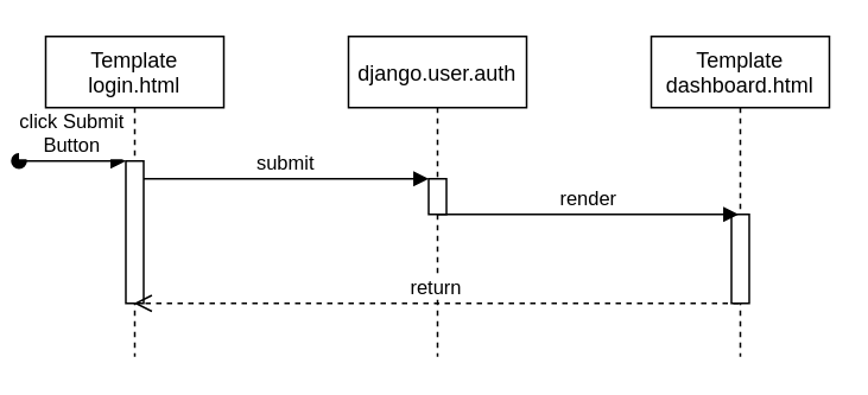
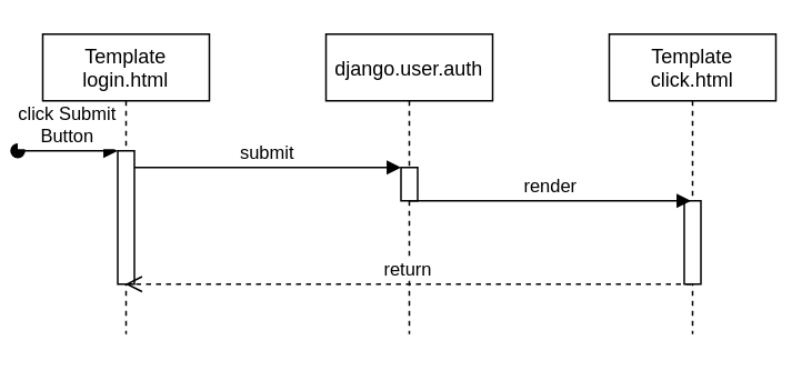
  <mxCell id="0" />
  <mxCell id="1" parent="0" />
  <mxCell id="2" value="Template&#10;login.html" style="shape=umlLifeline;perimeter=lifelinePerimeter;container=1;collapsible=0;recursiveResize=0;rounded=0;shadow=0;strokeWidth=1;" parent="1" vertex="1"><mxGeometry x="20" y="20" width="100" height="180" as="geometry" /></mxCell>
  <mxCell id="3" value="" style="points=[];perimeter=orthogonalPerimeter;rounded=0;shadow=0;strokeWidth=1;" parent="2" vertex="1"><mxGeometry x="45" y="70" width="10" height="80" as="geometry" /></mxCell>
  <mxCell id="4" value="click Submit&#10;Button" style="verticalAlign=bottom;startArrow=oval;endArrow=block;startSize=8;shadow=0;strokeWidth=1;" parent="2" target="3" edge="1"><mxGeometry relative="1" as="geometry"><mxPoint x="-15" y="70" as="sourcePoint" /></mxGeometry></mxCell>
  <mxCell id="5" value="django.user.auth" style="shape=umlLifeline;perimeter=lifelinePerimeter;container=1;collapsible=0;recursiveResize=0;rounded=0;shadow=0;strokeWidth=1;" parent="1" vertex="1"><mxGeometry x="190" y="20" width="100" height="180" as="geometry" /></mxCell>
  <mxCell id="6" value="" style="points=[];perimeter=orthogonalPerimeter;rounded=0;shadow=0;strokeWidth=1;" parent="5" vertex="1"><mxGeometry x="45" y="80" width="10" height="20" as="geometry" /></mxCell>
  <mxCell id="7" value="submit" style="verticalAlign=bottom;endArrow=block;entryX=0;entryY=0;shadow=0;strokeWidth=1;" parent="1" source="3" target="6" edge="1"><mxGeometry relative="1" as="geometry"><mxPoint x="165" y="100" as="sourcePoint" /></mxGeometry></mxCell>
- <mxCell id="8" value="Template&#10;dashboard.html" style="shape=umlLifeline;perimeter=lifelinePerimeter;container=1;collapsible=0;recursiveResize=0;rounded=0;shadow=0;strokeWidth=1;" vertex="1" parent="1"><mxGeometry x="360" y="20" width="100" height="180" as="geometry" /></mxCell>
+ <mxCell id="8" value="Template&#10;click.html" style="shape=umlLifeline;perimeter=lifelinePerimeter;container=1;collapsible=0;recursiveResize=0;rounded=0;shadow=0;strokeWidth=1;" vertex="1" parent="1"><mxGeometry x="360" y="20" width="100" height="180" as="geometry" /></mxCell>
  <mxCell id="9" value="" style="points=[];perimeter=orthogonalPerimeter;rounded=0;shadow=0;strokeWidth=1;" vertex="1" parent="8"><mxGeometry x="45" y="100" width="10" height="50" as="geometry" /></mxCell>
  <mxCell id="10" value="render" style="verticalAlign=bottom;endArrow=block;entryX=0.4;entryY=0;shadow=0;strokeWidth=1;entryDx=0;entryDy=0;entryPerimeter=0;" edge="1" parent="1" target="9"><mxGeometry relative="1" as="geometry"><mxPoint x="240" y="120" as="sourcePoint" /><mxPoint x="410" y="120" as="targetPoint" /></mxGeometry></mxCell>
  <mxCell id="11" value="return" style="html=1;verticalAlign=bottom;endArrow=open;dashed=1;endSize=8;exitX=0.4;exitY=1;exitDx=0;exitDy=0;exitPerimeter=0;" edge="1" parent="1" source="9" target="2"><mxGeometry relative="1" as="geometry"><mxPoint x="350" y="280" as="sourcePoint" /><mxPoint x="260" y="210" as="targetPoint" /></mxGeometry></mxCell>
